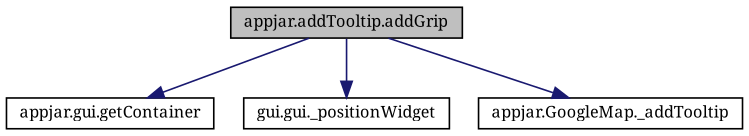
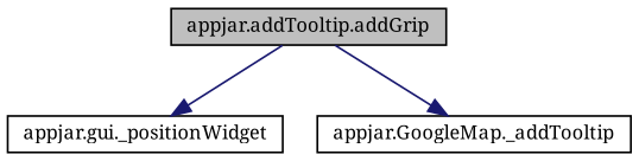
  digraph {
    fontname="Noto Serif"
    rankdir=TB
    node [color=black fillcolor=white fontname="Noto Serif" fontsize=10 shape=record style=filled]
    edge [color=midnightblue fontname="Noto Serif" fontsize=10 labelfontname=Helvetica labelfontsize=10 style=solid]
    n1 [fillcolor=grey75 fontcolor=black height=0.2 label="appjar.addTooltip.addGrip" width=0.4]
-   n2 [height=0.2 label="appjar.gui.getContainer" width=0.4]
-   n3 [height=0.2 label="gui.gui._positionWidget" width=0.4]
+   n3 [height=0.2 label="appjar.gui._positionWidget" width=0.4]
    n4 [height=0.2 label="appjar.GoogleMap._addTooltip" width=0.4]
-   n1 -> n2
    n1 -> n3
    n1 -> n4
  }
